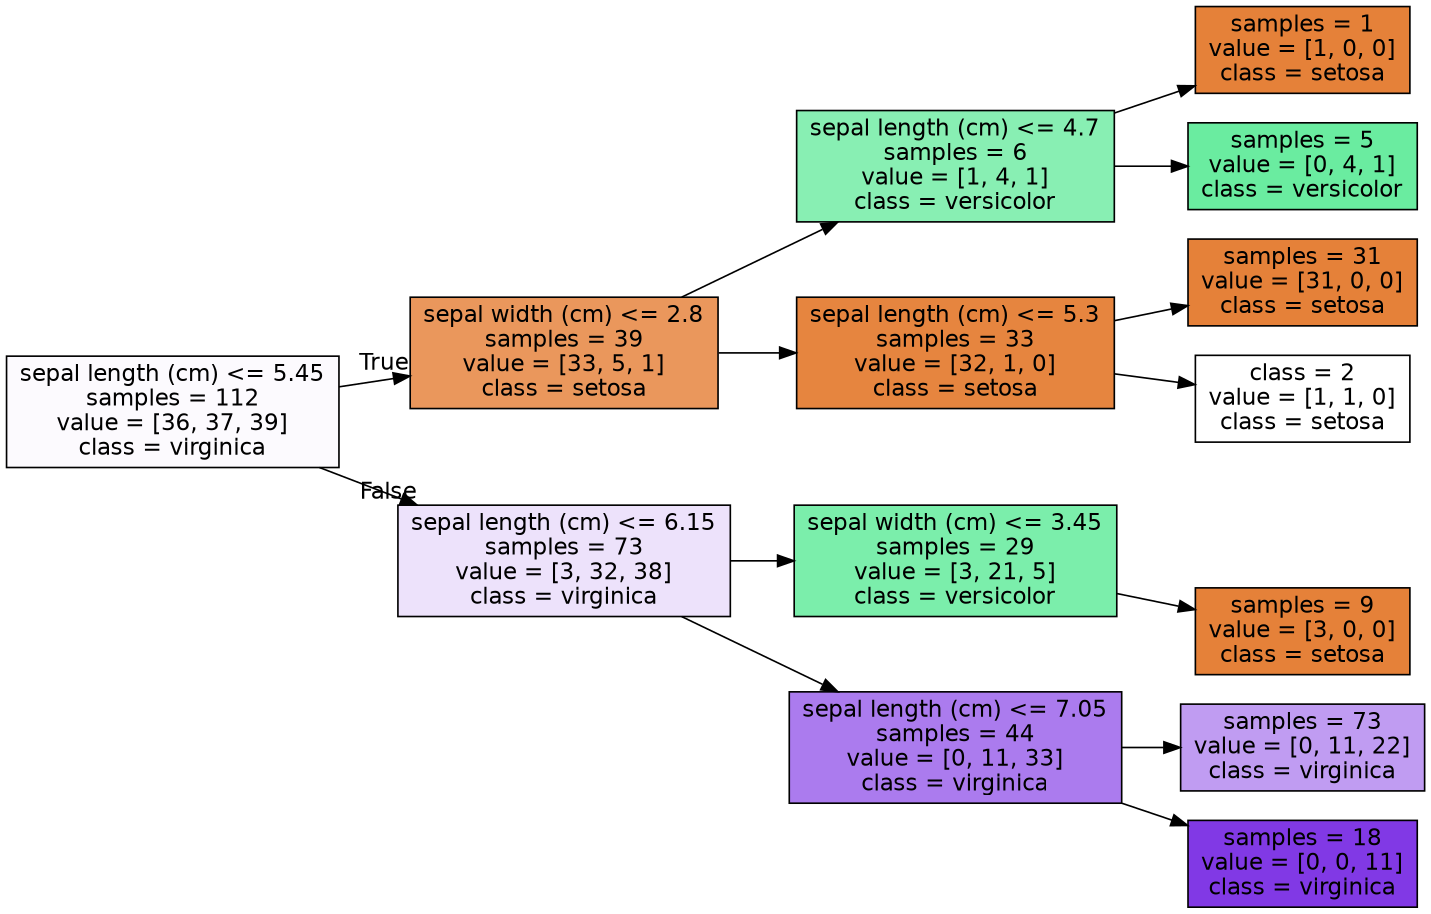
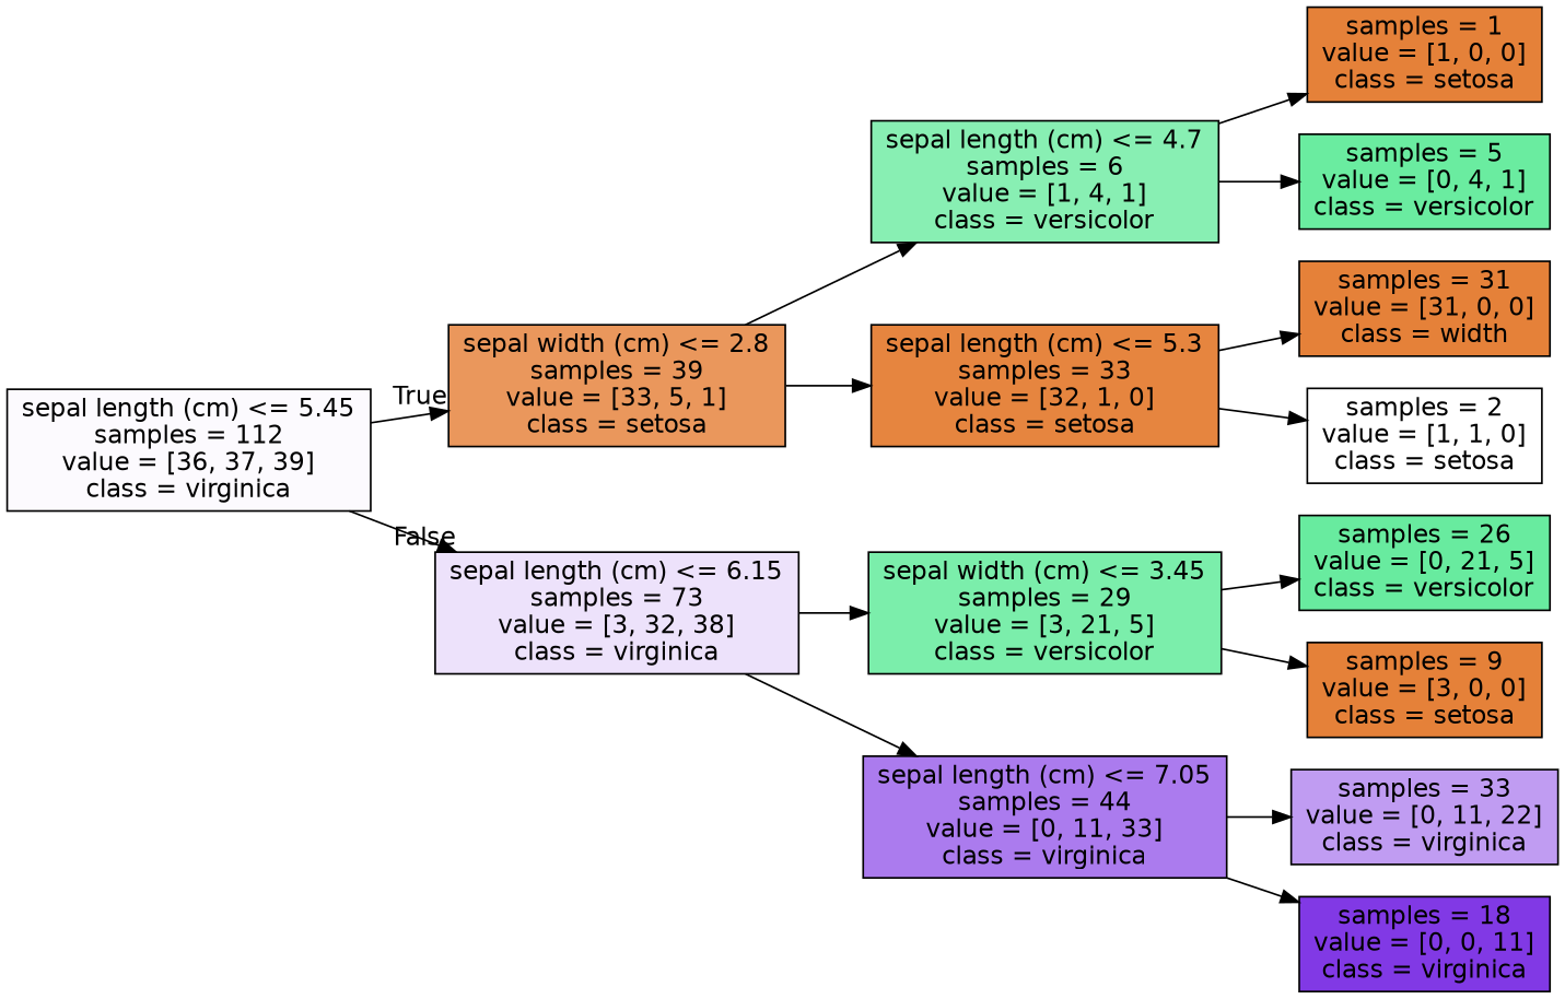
  digraph {
    rankdir=LR
    node [color=black fillcolor="#e58139" fontname=helvetica shape=box style=filled]
    edge [fontname=helvetica]
    n1 [fillcolor="#fcfafe" label="sepal length (cm) <= 5.45\nsamples = 112\nvalue = [36, 37, 39]\nclass = virginica"]
    n2 [fillcolor="#ea975c" label="sepal width (cm) <= 2.8\nsamples = 39\nvalue = [33, 5, 1]\nclass = setosa"]
    n3 [fillcolor="#ede2fb" label="sepal length (cm) <= 6.15\nsamples = 73\nvalue = [3, 32, 38]\nclass = virginica"]
    n4 [fillcolor="#88efb3" label="sepal length (cm) <= 4.7\nsamples = 6\nvalue = [1, 4, 1]\nclass = versicolor"]
    n5 [fillcolor="#e6853f" label="sepal length (cm) <= 5.3\nsamples = 33\nvalue = [32, 1, 0]\nclass = setosa"]
    n6 [fillcolor="#7beeab" label="sepal width (cm) <= 3.45\nsamples = 29\nvalue = [3, 21, 5]\nclass = versicolor"]
    n7 [fillcolor="#ab7bee" label="sepal length (cm) <= 7.05\nsamples = 44\nvalue = [0, 11, 33]\nclass = virginica"]
    n8 [label="samples = 1\nvalue = [1, 0, 0]\nclass = setosa"]
    n9 [fillcolor="#6aeca0" label="samples = 5\nvalue = [0, 4, 1]\nclass = versicolor"]
-   n10 [label="samples = 31\nvalue = [31, 0, 0]\nclass = setosa"]
-   n11 [fillcolor="#ffffff" label="class = 2\nvalue = [1, 1, 0]\nclass = setosa"]
+   n10 [label="samples = 31\nvalue = [31, 0, 0]\nclass = width"]
+   n11 [fillcolor="#ffffff" label="samples = 2\nvalue = [1, 1, 0]\nclass = setosa"]
+   n12 [fillcolor="#68eb9f" label="samples = 26\nvalue = [0, 21, 5]\nclass = versicolor"]
    n13 [label="samples = 9\nvalue = [3, 0, 0]\nclass = setosa"]
-   n14 [fillcolor="#c09cf2" label="samples = 73\nvalue = [0, 11, 22]\nclass = virginica"]
+   n14 [fillcolor="#c09cf2" label="samples = 33\nvalue = [0, 11, 22]\nclass = virginica"]
    n15 [fillcolor="#8139e5" label="samples = 18\nvalue = [0, 0, 11]\nclass = virginica"]
    n1 -> n2 [headlabel=True labelangle=45 labeldistance=2.5]
    n1 -> n3 [headlabel=False labelangle=-45 labeldistance=2.5]
    n2 -> n4
    n2 -> n5
    n3 -> n6
    n3 -> n7
    n4 -> n8
    n4 -> n9
    n5 -> n10
    n5 -> n11
+   n6 -> n12
    n6 -> n13
    n7 -> n14
    n7 -> n15
  }
